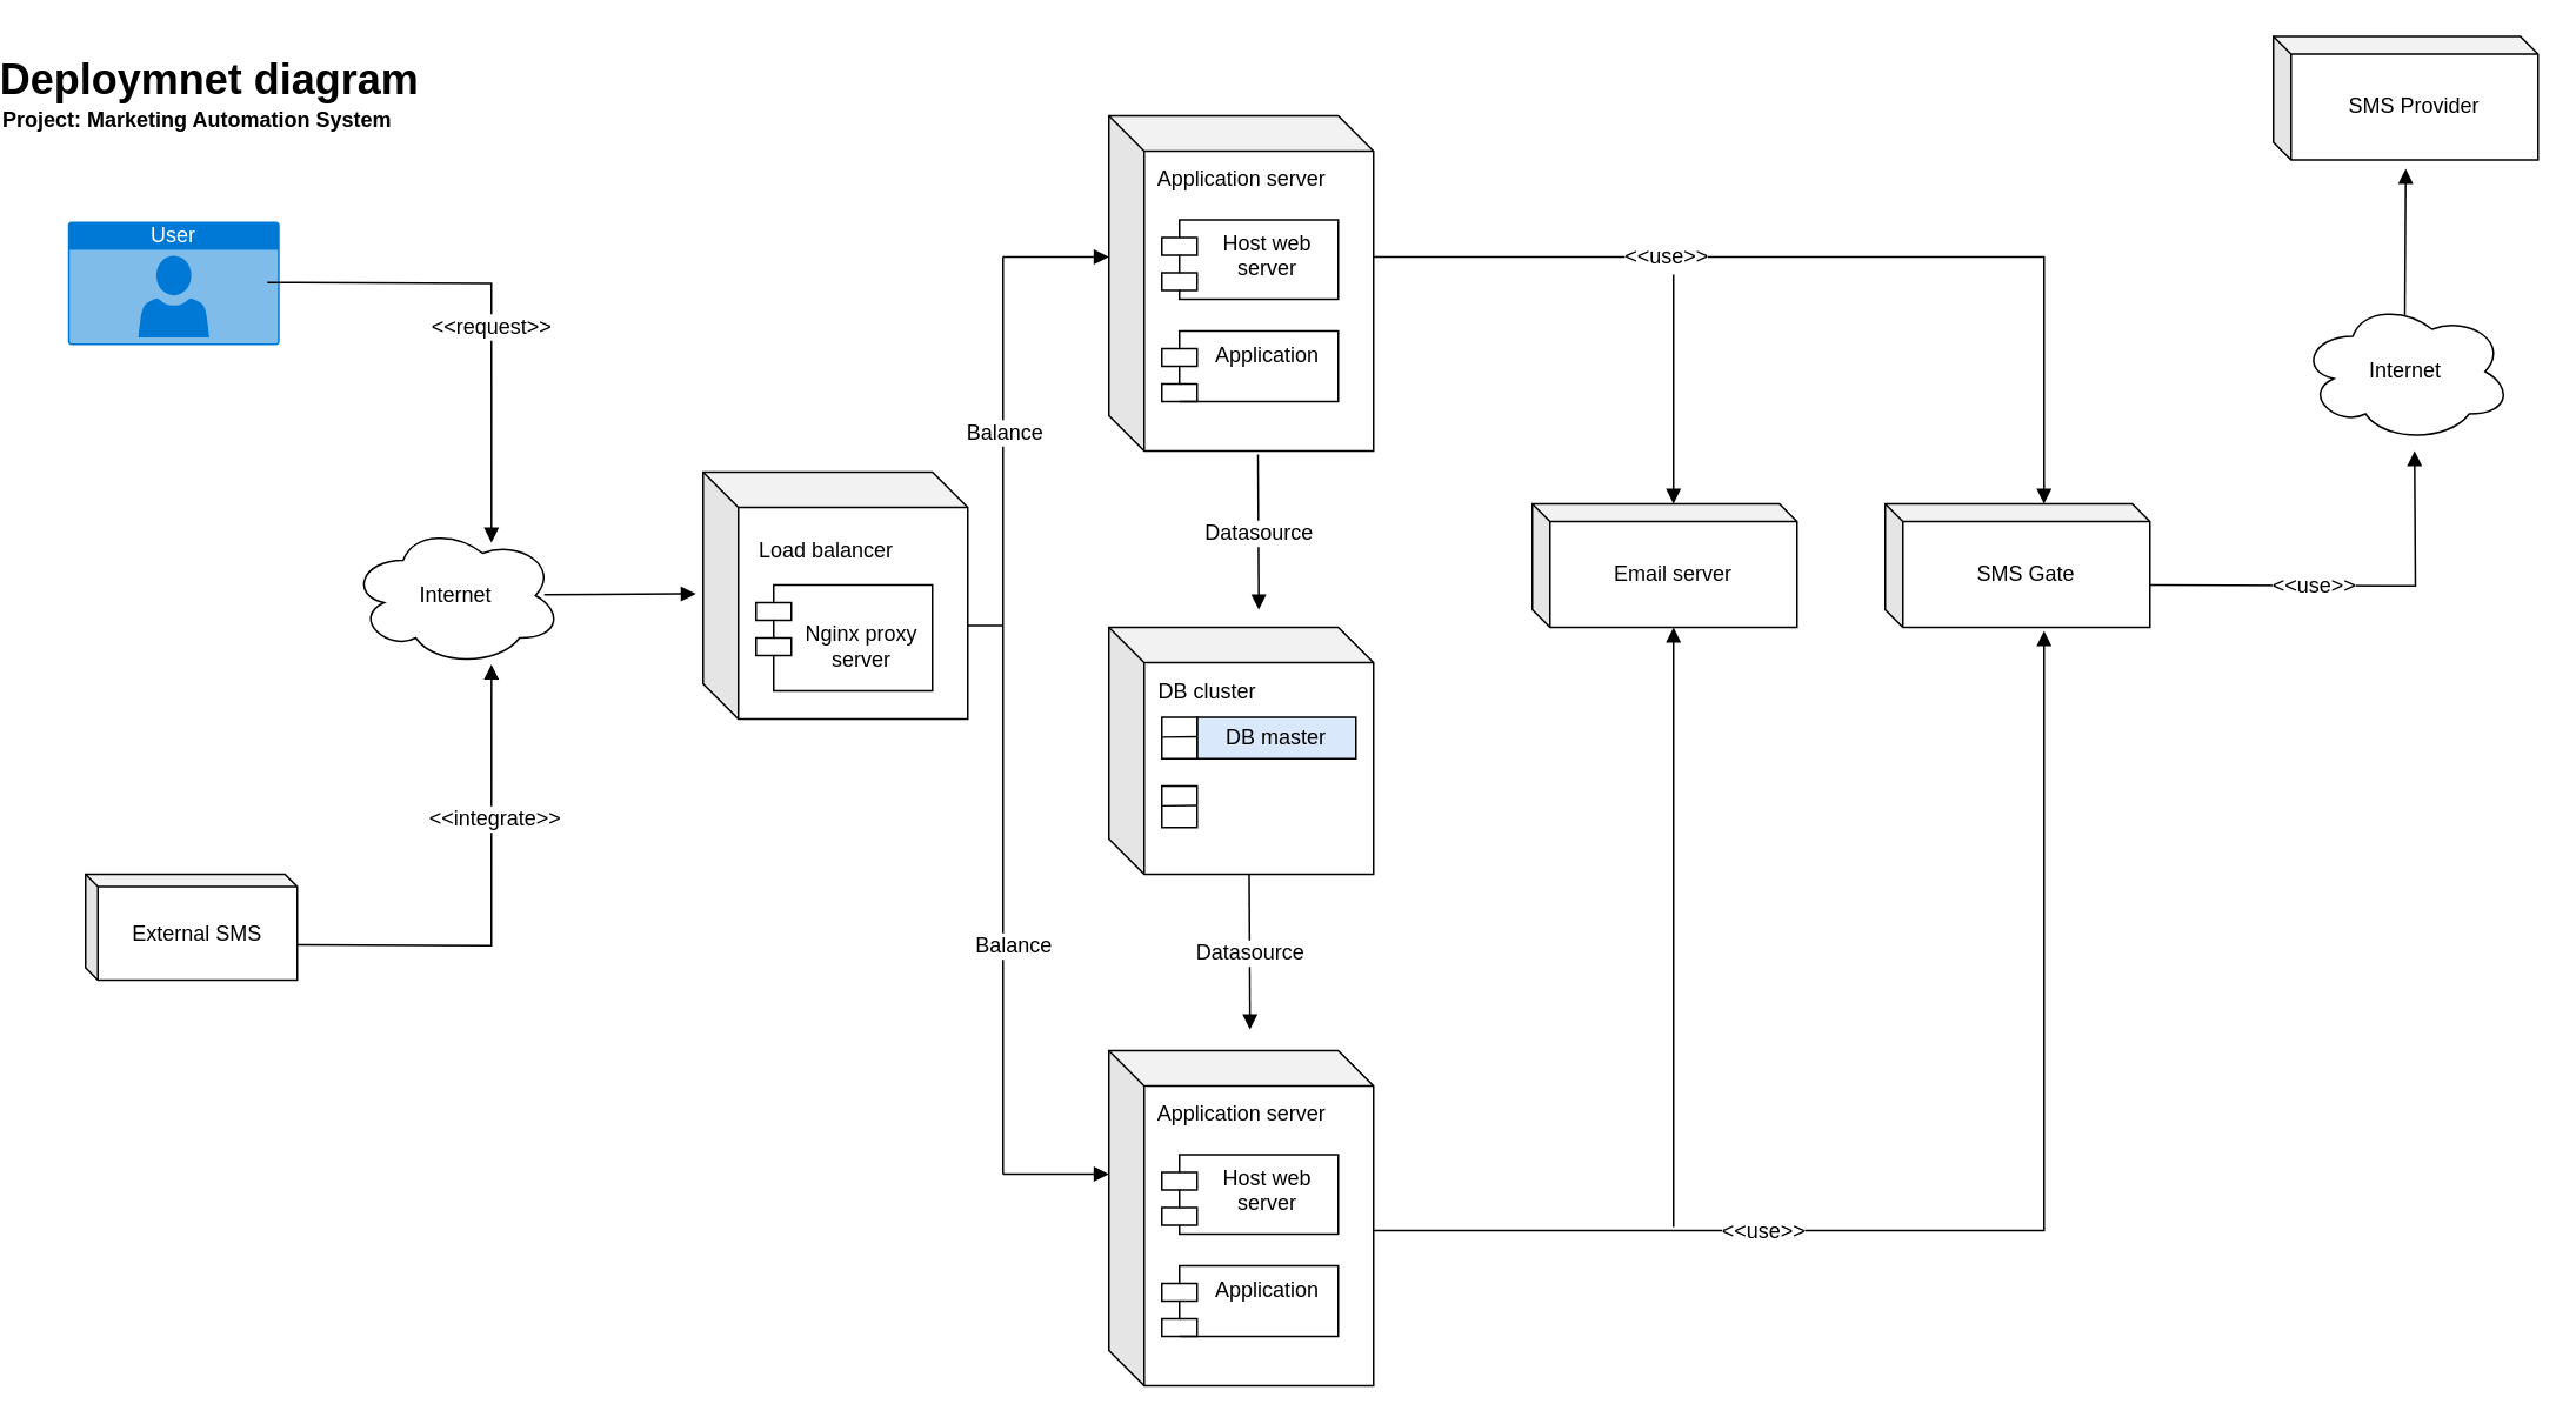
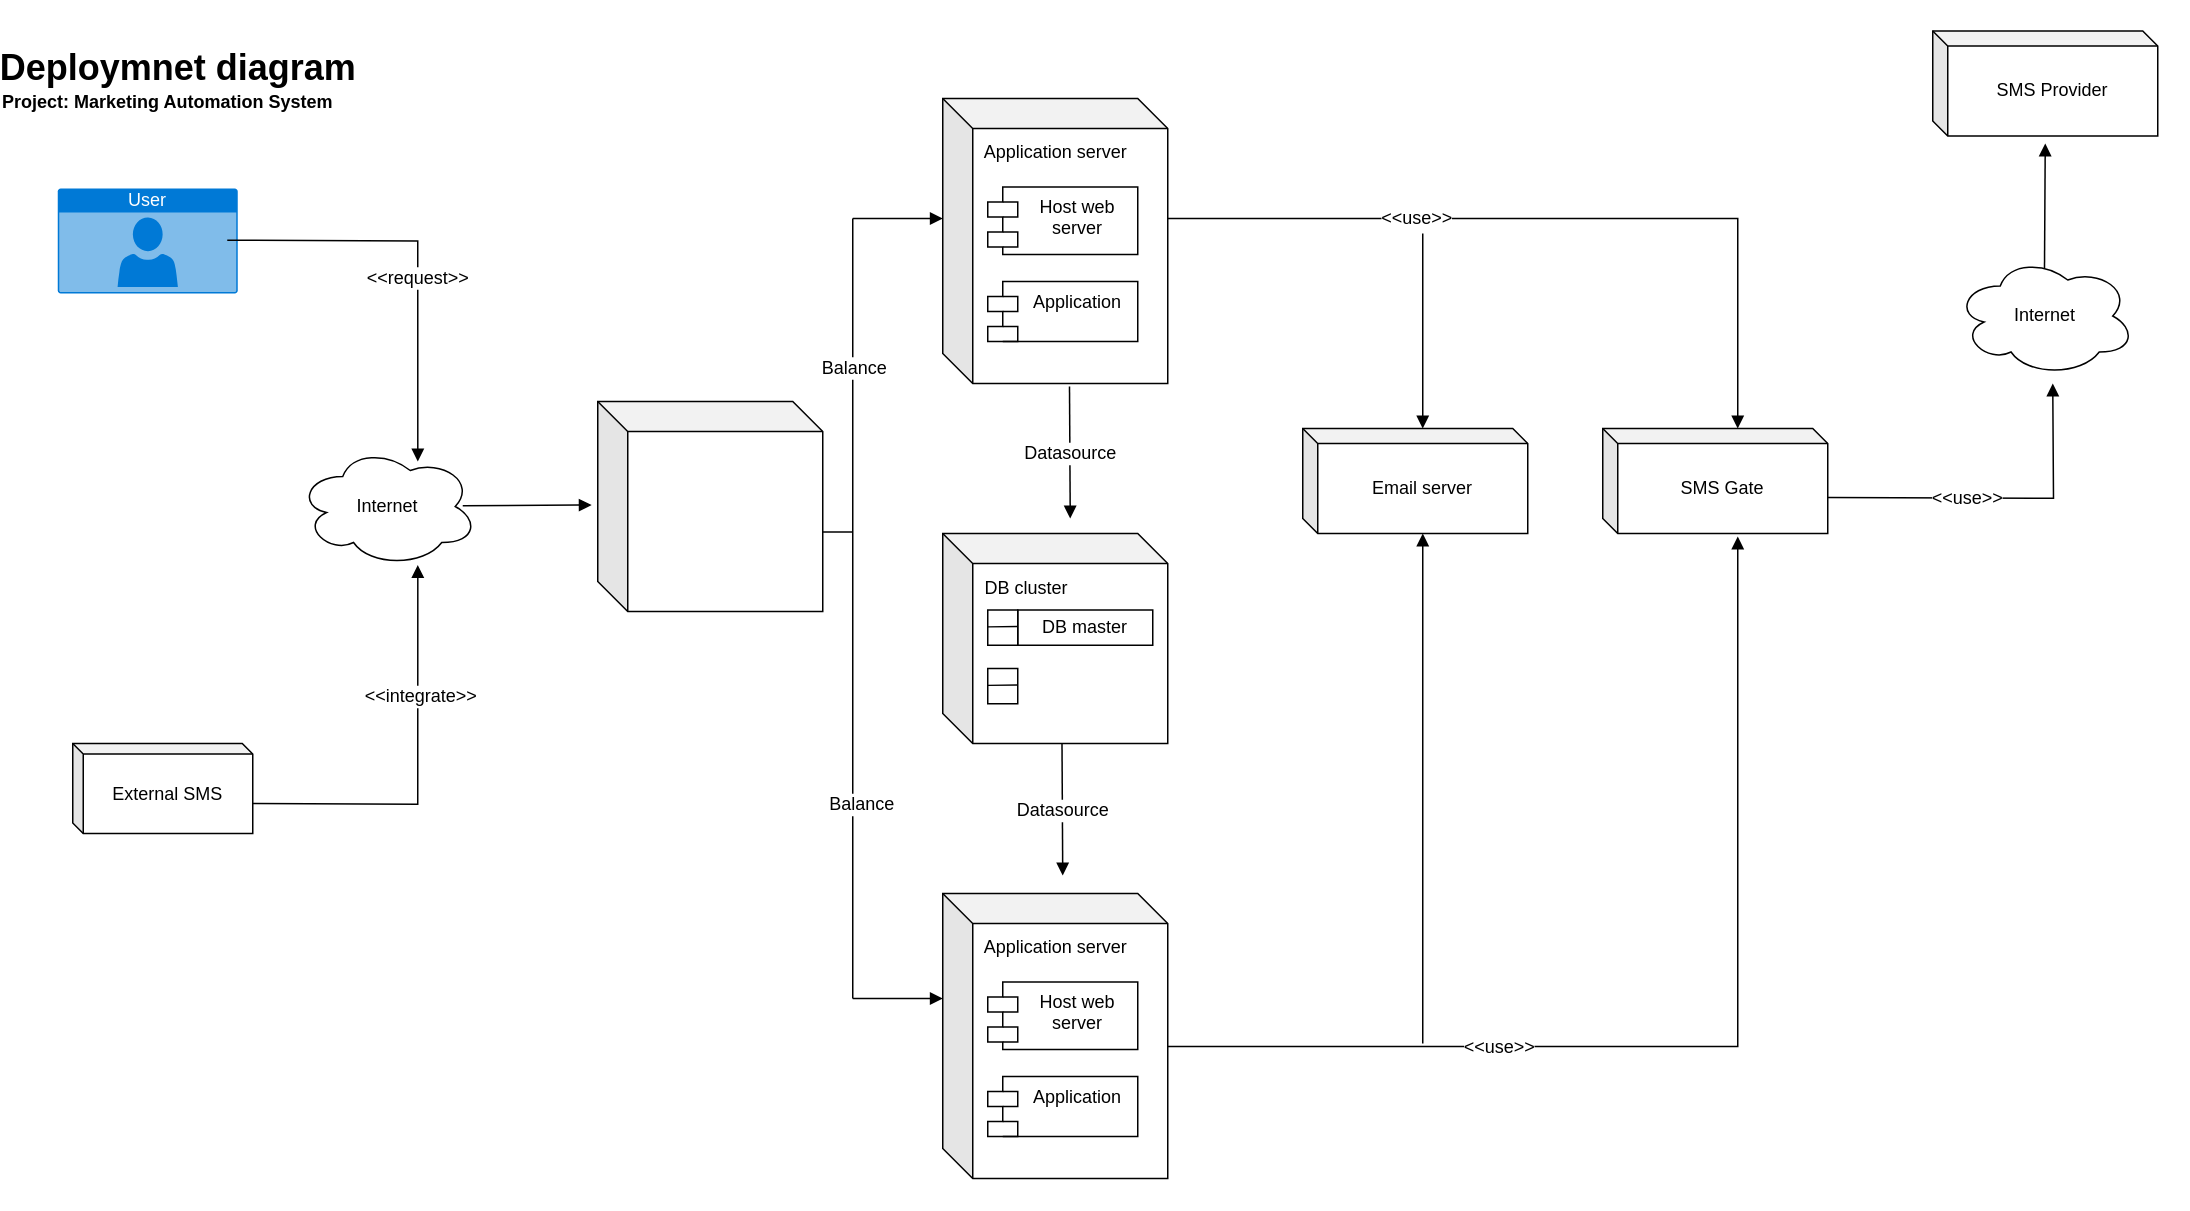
  <mxCell id="0" />
  <mxCell id="1" parent="0" />
  <mxCell id="2" value="Deploymnet diagram" style="text;strokeColor=none;fillColor=none;html=1;fontSize=24;fontStyle=1;verticalAlign=middle;align=center;" vertex="1" parent="1"><mxGeometry x="50" y="25" width="100" height="40" as="geometry" /></mxCell>
  <mxCell id="3" value="Project: Marketing Automation System" style="text;align=center;fontStyle=1;verticalAlign=middle;spacingLeft=3;spacingRight=3;strokeColor=none;rotatable=0;points=[[0,0.5],[1,0.5]];portConstraint=eastwest;html=1;" vertex="1" parent="1"><mxGeometry x="53" y="55" width="80" height="26" as="geometry" /></mxCell>
  <mxCell id="4" value="User" style="html=1;whiteSpace=wrap;strokeColor=none;fillColor=#0079D6;labelPosition=center;verticalLabelPosition=middle;verticalAlign=top;align=center;fontSize=12;outlineConnect=0;spacingTop=-6;fontColor=#FFFFFF;sketch=0;shape=mxgraph.sitemap.user;" vertex="1" parent="1"><mxGeometry x="20" y="125" width="120" height="70" as="geometry" /></mxCell>
  <mxCell id="5" value="Internet" style="ellipse;shape=cloud;whiteSpace=wrap;html=1;" vertex="1" parent="1"><mxGeometry x="180" y="297" width="120" height="80" as="geometry" /></mxCell>
  <mxCell id="6" value="External SMS" style="shape=cube;whiteSpace=wrap;html=1;boundedLbl=1;backgroundOutline=1;darkOpacity=0.05;darkOpacity2=0.1;size=7;" vertex="1" parent="1"><mxGeometry x="30" y="495" width="120" height="60" as="geometry" /></mxCell>
  <mxCell id="7" value="" style="shape=cube;whiteSpace=wrap;html=1;boundedLbl=1;backgroundOutline=1;darkOpacity=0.05;darkOpacity2=0.1;" vertex="1" parent="1"><mxGeometry x="380" y="267" width="150" height="140" as="geometry" /></mxCell>
- <mxCell id="8" value="Load balancer" style="text;html=1;strokeColor=none;fillColor=none;align=center;verticalAlign=middle;whiteSpace=wrap;rounded=0;" vertex="1" parent="1"><mxGeometry x="410" y="297" width="80" height="30" as="geometry" /></mxCell>
- <mxCell id="9" value="&lt;br&gt;Nginx proxy server" style="shape=module;align=left;spacingLeft=20;align=center;verticalAlign=top;whiteSpace=wrap;html=1;" vertex="1" parent="1"><mxGeometry x="410" y="331" width="100" height="60" as="geometry" /></mxCell>
  <mxCell id="10" value="" style="shape=cube;whiteSpace=wrap;html=1;boundedLbl=1;backgroundOutline=1;darkOpacity=0.05;darkOpacity2=0.1;" vertex="1" parent="1"><mxGeometry x="610" y="65" width="150" height="190" as="geometry" /></mxCell>
  <mxCell id="11" value="" style="shape=cube;whiteSpace=wrap;html=1;boundedLbl=1;backgroundOutline=1;darkOpacity=0.05;darkOpacity2=0.1;" vertex="1" parent="1"><mxGeometry x="610" y="355" width="150" height="140" as="geometry" /></mxCell>
  <mxCell id="12" value="Email server" style="shape=cube;whiteSpace=wrap;html=1;boundedLbl=1;backgroundOutline=1;darkOpacity=0.05;darkOpacity2=0.1;size=10;" vertex="1" parent="1"><mxGeometry x="850" y="285" width="150" height="70" as="geometry" /></mxCell>
  <mxCell id="13" value="SMS Gate" style="shape=cube;whiteSpace=wrap;html=1;boundedLbl=1;backgroundOutline=1;darkOpacity=0.05;darkOpacity2=0.1;size=10;" vertex="1" parent="1"><mxGeometry x="1050" y="285" width="150" height="70" as="geometry" /></mxCell>
  <mxCell id="14" value="SMS Provider" style="shape=cube;whiteSpace=wrap;html=1;boundedLbl=1;backgroundOutline=1;darkOpacity=0.05;darkOpacity2=0.1;size=10;" vertex="1" parent="1"><mxGeometry x="1270" y="20" width="150" height="70" as="geometry" /></mxCell>
  <mxCell id="15" value="Internet" style="ellipse;shape=cloud;whiteSpace=wrap;html=1;" vertex="1" parent="1"><mxGeometry x="1285" y="170" width="120" height="80" as="geometry" /></mxCell>
  <mxCell id="16" value="Host web server" style="shape=module;align=left;spacingLeft=20;align=center;verticalAlign=top;whiteSpace=wrap;html=1;" vertex="1" parent="1"><mxGeometry x="640" y="124" width="100" height="45" as="geometry" /></mxCell>
  <mxCell id="17" value="Application" style="shape=module;align=left;spacingLeft=20;align=center;verticalAlign=top;whiteSpace=wrap;html=1;" vertex="1" parent="1"><mxGeometry x="640" y="187" width="100" height="40" as="geometry" /></mxCell>
  <mxCell id="18" value="Application server" style="text;html=1;strokeColor=none;fillColor=none;align=center;verticalAlign=middle;whiteSpace=wrap;rounded=0;" vertex="1" parent="1"><mxGeometry x="627.5" y="86" width="115" height="30" as="geometry" /></mxCell>
  <mxCell id="19" value="" style="group" vertex="1" connectable="0" parent="1"><mxGeometry x="610" y="595" width="150" height="190" as="geometry" /></mxCell>
  <mxCell id="20" value="" style="shape=cube;whiteSpace=wrap;html=1;boundedLbl=1;backgroundOutline=1;darkOpacity=0.05;darkOpacity2=0.1;" vertex="1" parent="19"><mxGeometry width="150" height="190" as="geometry" /></mxCell>
  <mxCell id="21" value="Host web server" style="shape=module;align=left;spacingLeft=20;align=center;verticalAlign=top;whiteSpace=wrap;html=1;" vertex="1" parent="19"><mxGeometry x="30" y="59" width="100" height="45" as="geometry" /></mxCell>
  <mxCell id="22" value="Application" style="shape=module;align=left;spacingLeft=20;align=center;verticalAlign=top;whiteSpace=wrap;html=1;" vertex="1" parent="19"><mxGeometry x="30" y="122" width="100" height="40" as="geometry" /></mxCell>
  <mxCell id="23" value="Application server" style="text;html=1;strokeColor=none;fillColor=none;align=center;verticalAlign=middle;whiteSpace=wrap;rounded=0;" vertex="1" parent="19"><mxGeometry x="17.5" y="21" width="115" height="30" as="geometry" /></mxCell>
  <mxCell id="24" value="" style="group" vertex="1" connectable="0" parent="1"><mxGeometry x="640" y="406" width="110" height="23.5" as="geometry" /></mxCell>
- <mxCell id="25" value="DB master" style="rounded=0;whiteSpace=wrap;html=1;fillColor=#dae8fc;" vertex="1" parent="24"><mxGeometry x="20" width="90" height="23.5" as="geometry" /></mxCell>
+ <mxCell id="25" value="DB master" style="rounded=0;whiteSpace=wrap;html=1;" vertex="1" parent="24"><mxGeometry x="20" width="90" height="23.5" as="geometry" /></mxCell>
  <mxCell id="26" value="" style="group" vertex="1" connectable="0" parent="24"><mxGeometry width="20" height="23.5" as="geometry" /></mxCell>
  <mxCell id="27" value="" style="rounded=0;whiteSpace=wrap;html=1;" vertex="1" parent="26"><mxGeometry width="20" height="23.5" as="geometry" /></mxCell>
  <mxCell id="28" value="" style="endArrow=none;html=1;rounded=0;" edge="1" parent="26"><mxGeometry width="50" height="50" relative="1" as="geometry"><mxPoint y="11.25" as="sourcePoint" /><mxPoint x="20" y="11" as="targetPoint" /></mxGeometry></mxCell>
  <mxCell id="29" value="" style="group" vertex="1" connectable="0" parent="1"><mxGeometry x="640" y="445" width="110" height="23.5" as="geometry" /></mxCell>
  <mxCell id="30" value="" style="group" vertex="1" connectable="0" parent="29"><mxGeometry width="20" height="23.5" as="geometry" /></mxCell>
  <mxCell id="31" value="" style="rounded=0;whiteSpace=wrap;html=1;" vertex="1" parent="30"><mxGeometry width="20" height="23.5" as="geometry" /></mxCell>
  <mxCell id="32" value="" style="endArrow=none;html=1;rounded=0;" edge="1" parent="30"><mxGeometry width="50" height="50" relative="1" as="geometry"><mxPoint y="11.25" as="sourcePoint" /><mxPoint x="20" y="11" as="targetPoint" /></mxGeometry></mxCell>
  <mxCell id="33" value="&amp;nbsp;DB cluster" style="text;html=1;strokeColor=none;fillColor=none;align=left;verticalAlign=middle;whiteSpace=wrap;rounded=0;" vertex="1" parent="1"><mxGeometry x="632.5" y="377" width="115" height="30" as="geometry" /></mxCell>
  <mxCell id="34" value="" style="endArrow=block;html=1;rounded=0;edgeStyle=orthogonalEdgeStyle;entryX=0.667;entryY=0.125;entryDx=0;entryDy=0;entryPerimeter=0;endFill=1;" edge="1" parent="1" target="5"><mxGeometry width="50" height="50" relative="1" as="geometry"><mxPoint x="133" y="159.5" as="sourcePoint" /><mxPoint x="223" y="159.5" as="targetPoint" /></mxGeometry></mxCell>
  <mxCell id="35" value="&lt;font style=&quot;font-size: 12px;&quot;&gt;&amp;lt;&amp;lt;request&amp;gt;&amp;gt;&lt;/font&gt;" style="edgeLabel;html=1;align=center;verticalAlign=middle;resizable=0;points=[];" vertex="1" connectable="0" parent="34"><mxGeometry x="0.111" y="-1" relative="1" as="geometry"><mxPoint as="offset" /></mxGeometry></mxCell>
  <mxCell id="36" value="" style="endArrow=block;html=1;rounded=0;edgeStyle=orthogonalEdgeStyle;entryX=0.667;entryY=0.988;entryDx=0;entryDy=0;entryPerimeter=0;endFill=1;" edge="1" parent="1" target="5"><mxGeometry width="50" height="50" relative="1" as="geometry"><mxPoint x="150" y="535" as="sourcePoint" /><mxPoint x="240" y="535" as="targetPoint" /></mxGeometry></mxCell>
  <mxCell id="37" value="&lt;font style=&quot;font-size: 12px;&quot;&gt;&amp;lt;&amp;lt;integrate&amp;gt;&amp;gt;&lt;/font&gt;" style="edgeLabel;html=1;align=center;verticalAlign=middle;resizable=0;points=[];" vertex="1" connectable="0" parent="36"><mxGeometry x="0.34" y="-1" relative="1" as="geometry"><mxPoint y="-1" as="offset" /></mxGeometry></mxCell>
  <mxCell id="38" value="" style="endArrow=block;html=1;rounded=0;endFill=1;entryX=-0.027;entryY=0.493;entryDx=0;entryDy=0;entryPerimeter=0;" edge="1" parent="1" target="7"><mxGeometry width="50" height="50" relative="1" as="geometry"><mxPoint x="290" y="336.5" as="sourcePoint" /><mxPoint x="370" y="335" as="targetPoint" /></mxGeometry></mxCell>
  <mxCell id="39" value="" style="endArrow=none;html=1;rounded=0;" edge="1" parent="1"><mxGeometry width="50" height="50" relative="1" as="geometry"><mxPoint x="530" y="354" as="sourcePoint" /><mxPoint x="550" y="354" as="targetPoint" /></mxGeometry></mxCell>
  <mxCell id="40" value="" style="endArrow=none;html=1;rounded=0;" edge="1" parent="1"><mxGeometry width="50" height="50" relative="1" as="geometry"><mxPoint x="550" y="665" as="sourcePoint" /><mxPoint x="550" y="145" as="targetPoint" /></mxGeometry></mxCell>
  <mxCell id="41" value="&lt;font style=&quot;font-size: 12px;&quot;&gt;Balance&lt;/font&gt;" style="edgeLabel;html=1;align=center;verticalAlign=middle;resizable=0;points=[];" vertex="1" connectable="0" parent="40"><mxGeometry x="0.619" relative="1" as="geometry"><mxPoint as="offset" /></mxGeometry></mxCell>
  <mxCell id="42" value="" style="endArrow=block;html=1;rounded=0;endFill=1;" edge="1" parent="1"><mxGeometry width="50" height="50" relative="1" as="geometry"><mxPoint x="550" y="145" as="sourcePoint" /><mxPoint x="610" y="145" as="targetPoint" /></mxGeometry></mxCell>
  <mxCell id="43" value="" style="endArrow=block;html=1;rounded=0;endFill=1;" edge="1" parent="1"><mxGeometry width="50" height="50" relative="1" as="geometry"><mxPoint x="550" y="665" as="sourcePoint" /><mxPoint x="610" y="665" as="targetPoint" /></mxGeometry></mxCell>
  <mxCell id="44" value="" style="endArrow=block;html=1;rounded=0;edgeStyle=orthogonalEdgeStyle;endFill=1;entryX=0.6;entryY=0;entryDx=0;entryDy=0;entryPerimeter=0;" edge="1" parent="1" target="13"><mxGeometry width="50" height="50" relative="1" as="geometry"><mxPoint x="760" y="145" as="sourcePoint" /><mxPoint x="1140" y="275" as="targetPoint" /><Array as="points"><mxPoint x="1140" y="145" /></Array></mxGeometry></mxCell>
  <mxCell id="45" value="&lt;font style=&quot;font-size: 12px;&quot;&gt;&amp;lt;&amp;lt;use&amp;gt;&amp;gt;&lt;/font&gt;" style="edgeLabel;html=1;align=center;verticalAlign=middle;resizable=0;points=[];" vertex="1" connectable="0" parent="44"><mxGeometry x="0.111" y="-1" relative="1" as="geometry"><mxPoint x="-124" y="-2" as="offset" /></mxGeometry></mxCell>
  <mxCell id="46" value="" style="endArrow=block;html=1;rounded=0;endFill=1;" edge="1" parent="1"><mxGeometry width="50" height="50" relative="1" as="geometry"><mxPoint x="930" y="155" as="sourcePoint" /><mxPoint x="930" y="285" as="targetPoint" /></mxGeometry></mxCell>
  <mxCell id="47" value="" style="endArrow=block;html=1;rounded=0;edgeStyle=orthogonalEdgeStyle;endFill=1;" edge="1" parent="1"><mxGeometry width="50" height="50" relative="1" as="geometry"><mxPoint x="760" y="697" as="sourcePoint" /><mxPoint x="1140" y="357" as="targetPoint" /><Array as="points"><mxPoint x="1140" y="697" /></Array></mxGeometry></mxCell>
  <mxCell id="48" value="&lt;font style=&quot;font-size: 12px;&quot;&gt;&amp;lt;&amp;lt;use&amp;gt;&amp;gt;&lt;/font&gt;" style="edgeLabel;html=1;align=center;verticalAlign=middle;resizable=0;points=[];" vertex="1" connectable="0" parent="47"><mxGeometry x="0.111" y="-1" relative="1" as="geometry"><mxPoint x="-161" y="20" as="offset" /></mxGeometry></mxCell>
  <mxCell id="49" value="" style="endArrow=block;html=1;rounded=0;endFill=1;entryX=0;entryY=0;entryDx=80;entryDy=70;entryPerimeter=0;" edge="1" parent="1" target="12"><mxGeometry width="50" height="50" relative="1" as="geometry"><mxPoint x="930" y="695" as="sourcePoint" /><mxPoint x="930" y="365" as="targetPoint" /></mxGeometry></mxCell>
  <mxCell id="50" value="&lt;font style=&quot;font-size: 12px;&quot;&gt;Balance&lt;/font&gt;" style="edgeLabel;html=1;align=center;verticalAlign=middle;resizable=0;points=[];" vertex="1" connectable="0" parent="1"><mxGeometry x="555" y="535" as="geometry" /></mxCell>
  <mxCell id="51" value="" style="endArrow=block;html=1;rounded=0;endFill=1;edgeStyle=orthogonalEdgeStyle;" edge="1" parent="1"><mxGeometry width="50" height="50" relative="1" as="geometry"><mxPoint x="1200" y="331" as="sourcePoint" /><mxPoint x="1350" y="255" as="targetPoint" /></mxGeometry></mxCell>
  <mxCell id="52" value="&lt;font style=&quot;font-size: 12px;&quot;&gt;&amp;lt;&amp;lt;use&amp;gt;&amp;gt;&lt;/font&gt;" style="edgeLabel;html=1;align=center;verticalAlign=middle;resizable=0;points=[];" vertex="1" connectable="0" parent="51"><mxGeometry x="-0.181" relative="1" as="geometry"><mxPoint as="offset" /></mxGeometry></mxCell>
  <mxCell id="53" value="" style="endArrow=block;html=1;rounded=0;endFill=1;" edge="1" parent="1"><mxGeometry width="50" height="50" relative="1" as="geometry"><mxPoint x="1344.5" y="178.25" as="sourcePoint" /><mxPoint x="1345" y="95" as="targetPoint" /></mxGeometry></mxCell>
  <mxCell id="54" value="" style="endArrow=block;html=1;rounded=0;endFill=1;" edge="1" parent="1"><mxGeometry width="50" height="50" relative="1" as="geometry"><mxPoint x="694.5" y="257" as="sourcePoint" /><mxPoint x="695" y="345" as="targetPoint" /></mxGeometry></mxCell>
  <mxCell id="55" value="&lt;font style=&quot;font-size: 12px;&quot;&gt;Datasource&lt;/font&gt;" style="edgeLabel;html=1;align=center;verticalAlign=middle;resizable=0;points=[];" vertex="1" connectable="0" parent="54"><mxGeometry x="0.023" relative="1" as="geometry"><mxPoint as="offset" /></mxGeometry></mxCell>
  <mxCell id="56" value="" style="endArrow=block;html=1;rounded=0;endFill=1;" edge="1" parent="1"><mxGeometry width="50" height="50" relative="1" as="geometry"><mxPoint x="689.5" y="495" as="sourcePoint" /><mxPoint x="690" y="583" as="targetPoint" /></mxGeometry></mxCell>
  <mxCell id="57" value="&lt;font style=&quot;font-size: 12px;&quot;&gt;Datasource&lt;/font&gt;" style="edgeLabel;html=1;align=center;verticalAlign=middle;resizable=0;points=[];" vertex="1" connectable="0" parent="56"><mxGeometry x="0.023" relative="1" as="geometry"><mxPoint as="offset" /></mxGeometry></mxCell>
